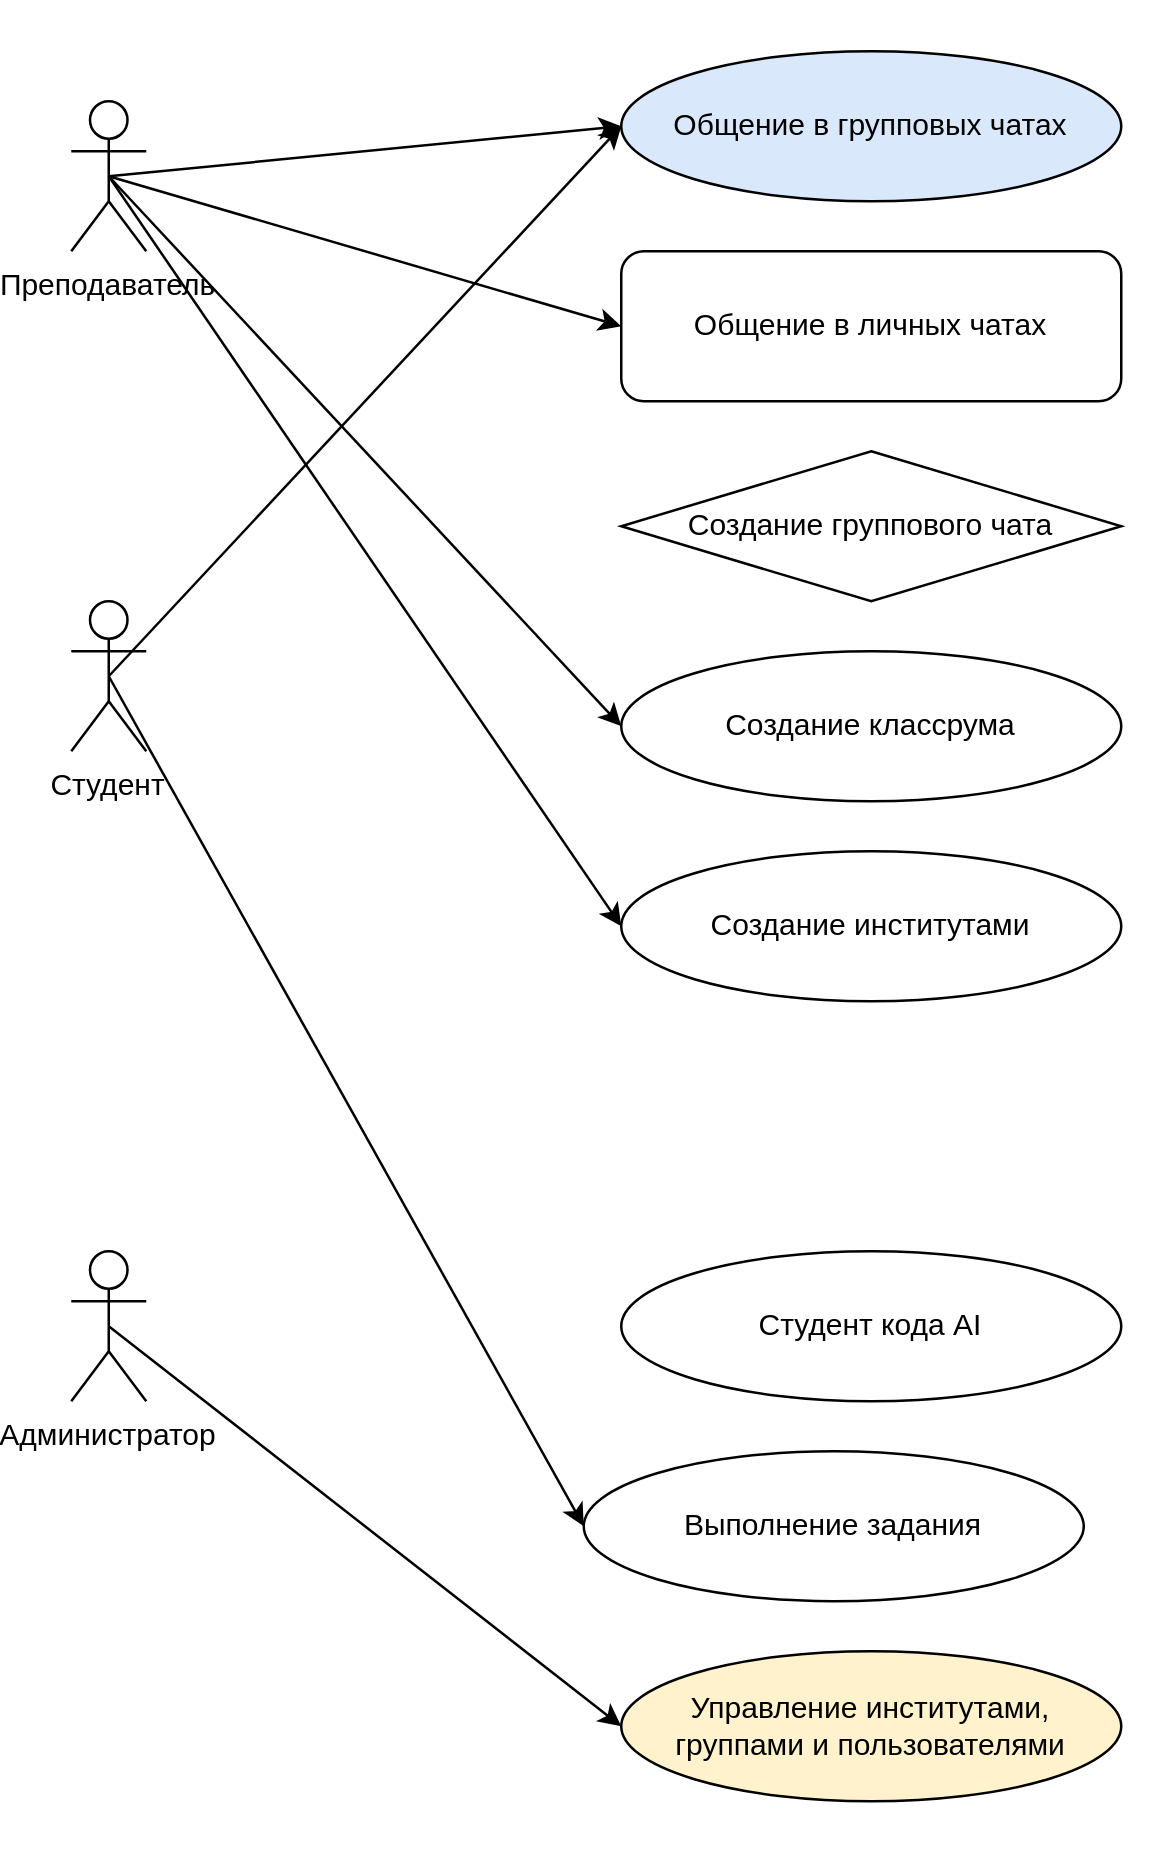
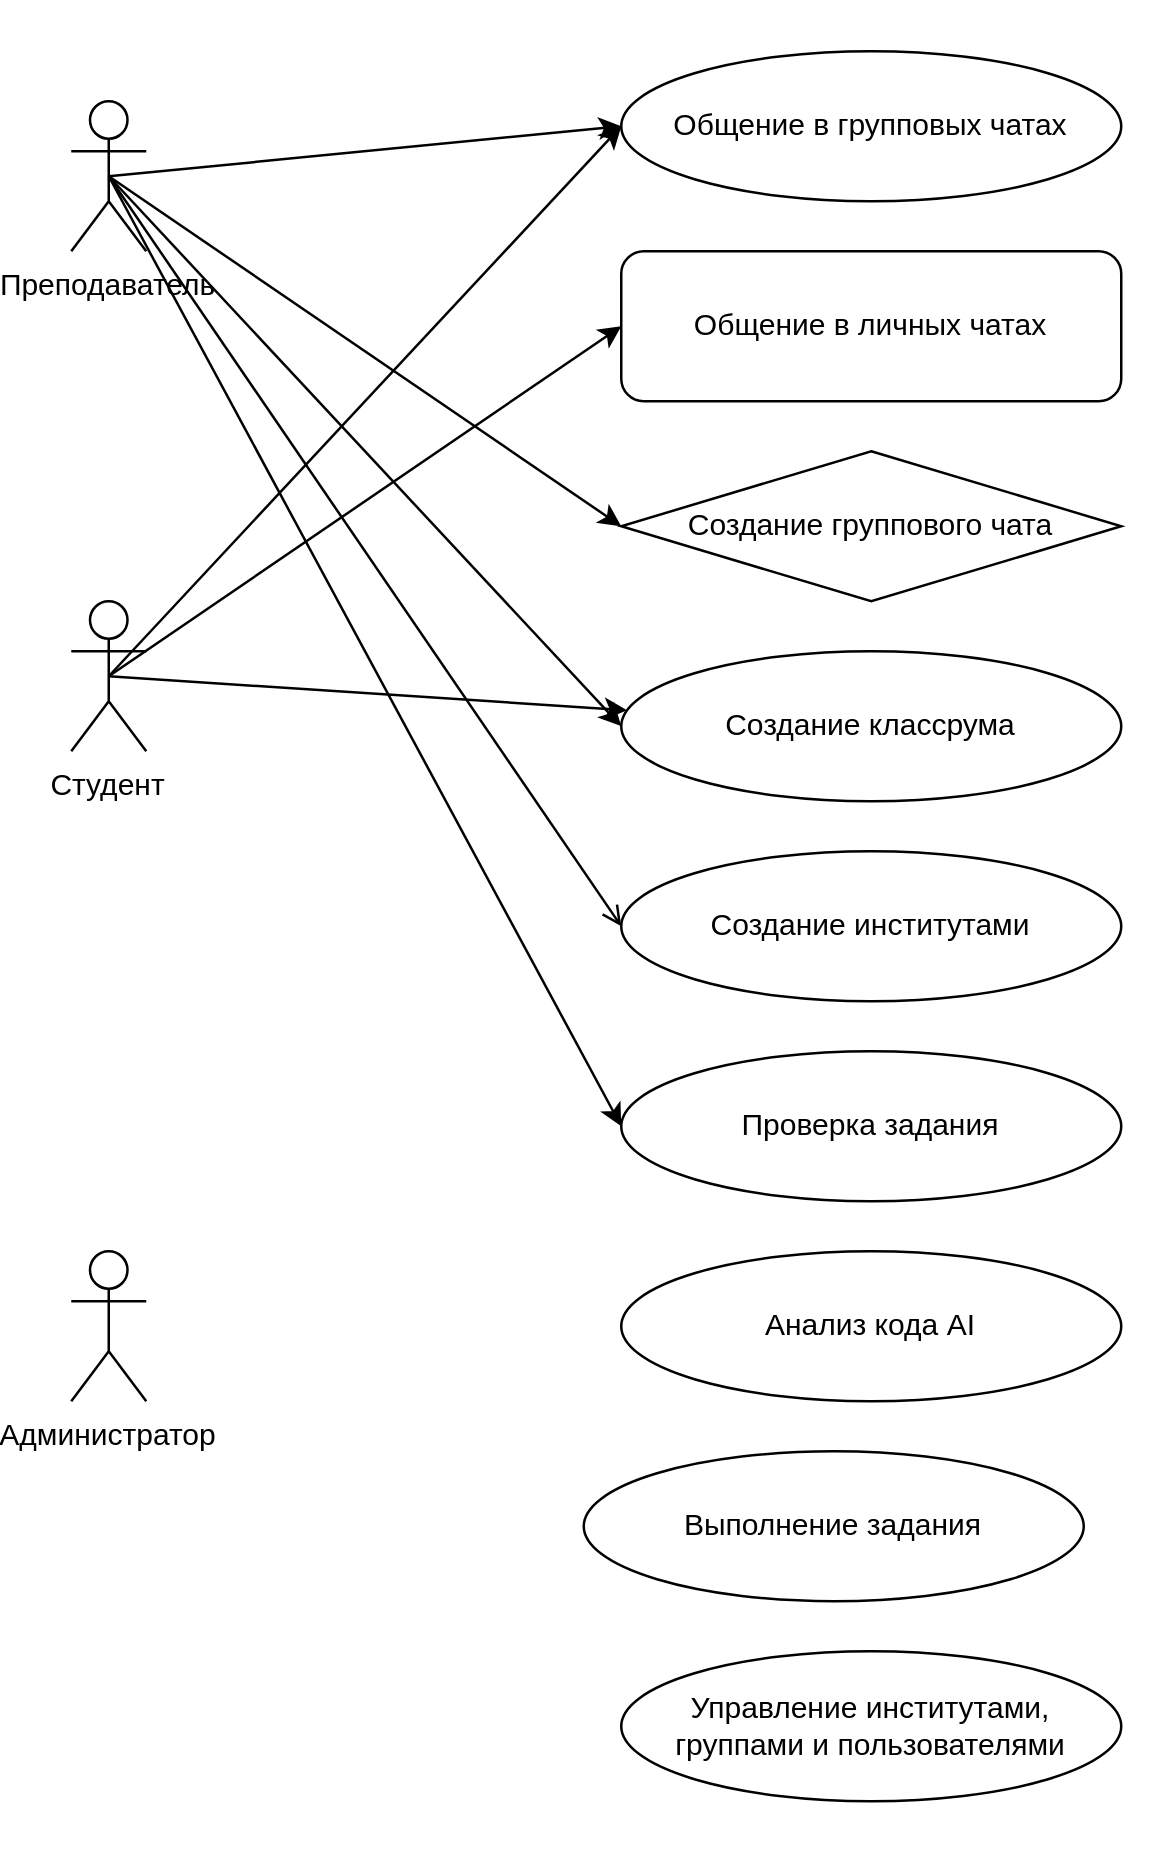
  <mxCell id="0" />
  <mxCell id="1" parent="0" />
  <mxCell id="2" style="edgeStyle=none;rounded=0;orthogonalLoop=1;jettySize=auto;html=1;exitX=0.5;exitY=0.5;exitDx=0;exitDy=0;exitPerimeter=0;entryX=0;entryY=0.5;entryDx=0;entryDy=0;" edge="1" parent="1" source="8" target="15"><mxGeometry relative="1" as="geometry" /></mxCell>
- <mxCell id="4" style="edgeStyle=none;rounded=0;orthogonalLoop=1;jettySize=auto;html=1;exitX=0.5;exitY=0.5;exitDx=0;exitDy=0;exitPerimeter=0;entryX=0;entryY=0.5;entryDx=0;entryDy=0;" edge="1" parent="1" source="8" target="16"><mxGeometry relative="1" as="geometry" /></mxCell>
+ <mxCell id="3" style="edgeStyle=none;rounded=0;orthogonalLoop=1;jettySize=auto;html=1;exitX=0.5;exitY=0.5;exitDx=0;exitDy=0;exitPerimeter=0;entryX=0;entryY=0.5;entryDx=0;entryDy=0;" edge="1" parent="1" source="8" target="17"><mxGeometry relative="1" as="geometry" /></mxCell>
  <mxCell id="5" style="edgeStyle=none;rounded=0;orthogonalLoop=1;jettySize=auto;html=1;exitX=0.5;exitY=0.5;exitDx=0;exitDy=0;exitPerimeter=0;entryX=0;entryY=0.5;entryDx=0;entryDy=0;" edge="1" parent="1" source="8" target="18"><mxGeometry relative="1" as="geometry" /></mxCell>
- <mxCell id="6" style="edgeStyle=none;rounded=0;orthogonalLoop=1;jettySize=auto;html=1;exitX=0.5;exitY=0.5;exitDx=0;exitDy=0;exitPerimeter=0;entryX=0;entryY=0.5;entryDx=0;entryDy=0;" edge="1" parent="1" source="8" target="19"><mxGeometry relative="1" as="geometry" /></mxCell>
+ <mxCell id="6" style="edgeStyle=none;rounded=0;orthogonalLoop=1;jettySize=auto;html=1;exitX=0.5;exitY=0.5;exitDx=0;exitDy=0;exitPerimeter=0;entryX=0;entryY=0.5;entryDx=0;entryDy=0;endArrow=open;" edge="1" parent="1" source="8" target="19"><mxGeometry relative="1" as="geometry" /></mxCell>
+ <mxCell id="7" style="edgeStyle=none;rounded=0;orthogonalLoop=1;jettySize=auto;html=1;exitX=0.5;exitY=0.5;exitDx=0;exitDy=0;exitPerimeter=0;entryX=0;entryY=0.5;entryDx=0;entryDy=0;" edge="1" parent="1" source="8" target="20"><mxGeometry relative="1" as="geometry" /></mxCell>
  <mxCell id="8" value="Преподаватель" style="shape=umlActor;verticalLabelPosition=bottom;verticalAlign=top;" vertex="1" parent="1"><mxGeometry x="20" y="40" width="30" height="60" as="geometry" /></mxCell>
  <mxCell id="9" style="edgeStyle=none;rounded=0;orthogonalLoop=1;jettySize=auto;html=1;exitX=0.5;exitY=0.5;exitDx=0;exitDy=0;exitPerimeter=0;" edge="1" parent="1" source="12"><mxGeometry relative="1" as="geometry"><mxPoint x="240" y="50" as="targetPoint" /></mxGeometry></mxCell>
- <mxCell id="11" style="edgeStyle=none;rounded=0;orthogonalLoop=1;jettySize=auto;html=1;exitX=0.5;exitY=0.5;exitDx=0;exitDy=0;exitPerimeter=0;entryX=0;entryY=0.5;entryDx=0;entryDy=0;" edge="1" parent="1" source="12" target="22"><mxGeometry relative="1" as="geometry" /></mxCell>
+ <mxCell id="10" style="edgeStyle=none;rounded=0;orthogonalLoop=1;jettySize=auto;html=1;exitX=0.5;exitY=0.5;exitDx=0;exitDy=0;exitPerimeter=0;entryX=0;entryY=0.5;entryDx=0;entryDy=0;" edge="1" parent="1" source="12" target="16"><mxGeometry relative="1" as="geometry" /></mxCell>
+ <mxCell id="11" style="edgeStyle=none;rounded=0;orthogonalLoop=1;jettySize=auto;html=1;exitX=0.5;exitY=0.5;exitDx=0;exitDy=0;exitPerimeter=0;" edge="1" parent="1" source="12" target="18"><mxGeometry relative="1" as="geometry" /></mxCell>
  <mxCell id="12" value="Студент" style="shape=umlActor;verticalLabelPosition=bottom;verticalAlign=top;" vertex="1" parent="1"><mxGeometry x="20" y="240" width="30" height="60" as="geometry" /></mxCell>
- <mxCell id="13" style="rounded=0;orthogonalLoop=1;jettySize=auto;html=1;exitX=0.5;exitY=0.5;exitDx=0;exitDy=0;exitPerimeter=0;entryX=0;entryY=0.5;entryDx=0;entryDy=0;" edge="1" parent="1" source="14" target="23"><mxGeometry relative="1" as="geometry" /></mxCell>
  <mxCell id="14" value="Администратор" style="shape=umlActor;verticalLabelPosition=bottom;verticalAlign=top;" vertex="1" parent="1"><mxGeometry x="20" y="500" width="30" height="60" as="geometry" /></mxCell>
- <mxCell id="15" value="Общение в групповых чатах" style="ellipse;whiteSpace=wrap;html=1;fillColor=#dae8fc;" vertex="1" parent="1"><mxGeometry x="240" y="20" width="200" height="60" as="geometry" /></mxCell>
+ <mxCell id="15" value="Общение в групповых чатах" style="ellipse;whiteSpace=wrap;html=1;" vertex="1" parent="1"><mxGeometry x="240" y="20" width="200" height="60" as="geometry" /></mxCell>
  <mxCell id="16" value="Общение в личных чатах" style="whiteSpace=wrap;html=1;rounded=1;" vertex="1" parent="1"><mxGeometry x="240" y="100" width="200" height="60" as="geometry" /></mxCell>
  <mxCell id="17" value="Создание группового чата" style="rhombus;whiteSpace=wrap;html=1;" vertex="1" parent="1"><mxGeometry x="240" y="180" width="200" height="60" as="geometry" /></mxCell>
  <mxCell id="18" value="Создание классрума" style="ellipse;whiteSpace=wrap;html=1;" vertex="1" parent="1"><mxGeometry x="240" y="260" width="200" height="60" as="geometry" /></mxCell>
  <mxCell id="19" value="Создание институтами" style="ellipse;whiteSpace=wrap;html=1;" vertex="1" parent="1"><mxGeometry x="240" y="340" width="200" height="60" as="geometry" /></mxCell>
- <mxCell id="21" value="Студент кода AI" style="ellipse;whiteSpace=wrap;html=1;" vertex="1" parent="1"><mxGeometry x="240" y="500" width="200" height="60" as="geometry" /></mxCell>
+ <mxCell id="20" value="Проверка задания" style="ellipse;whiteSpace=wrap;html=1;" vertex="1" parent="1"><mxGeometry x="240" y="420" width="200" height="60" as="geometry" /></mxCell>
+ <mxCell id="21" value="Анализ кода AI" style="ellipse;whiteSpace=wrap;html=1;" vertex="1" parent="1"><mxGeometry x="240" y="500" width="200" height="60" as="geometry" /></mxCell>
  <mxCell id="22" value="Выполнение задания" style="ellipse;whiteSpace=wrap;html=1;" vertex="1" parent="1"><mxGeometry x="225" y="580" width="200" height="60" as="geometry" /></mxCell>
- <mxCell id="23" value="Управление институтами, группами и пользователями" style="ellipse;whiteSpace=wrap;html=1;fillColor=#fff2cc;" vertex="1" parent="1"><mxGeometry x="240" y="660" width="200" height="60" as="geometry" /></mxCell>
+ <mxCell id="23" value="Управление институтами, группами и пользователями" style="ellipse;whiteSpace=wrap;html=1;" vertex="1" parent="1"><mxGeometry x="240" y="660" width="200" height="60" as="geometry" /></mxCell>
